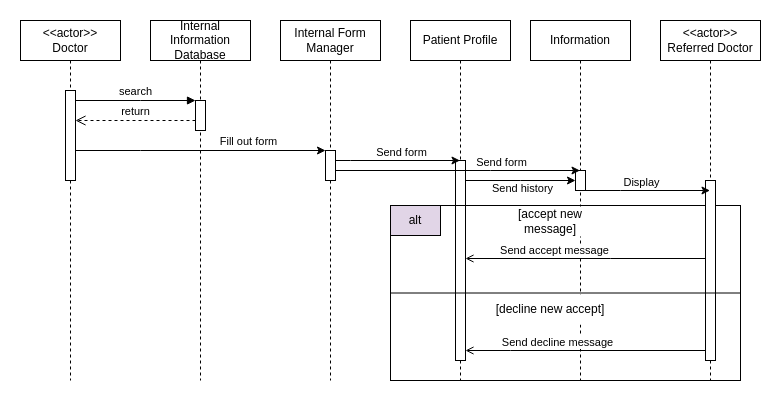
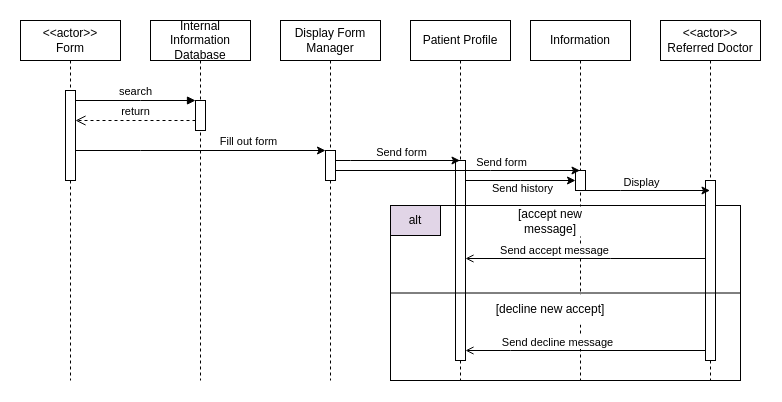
  <mxCell id="0" />
  <mxCell id="1" parent="0" />
- <mxCell id="2" value="&amp;lt;&amp;lt;actor&amp;gt;&amp;gt;&lt;br&gt;Doctor" style="shape=umlLifeline;perimeter=lifelinePerimeter;whiteSpace=wrap;html=1;container=0;dropTarget=0;collapsible=0;recursiveResize=0;outlineConnect=0;portConstraint=eastwest;newEdgeStyle={&quot;edgeStyle&quot;:&quot;elbowEdgeStyle&quot;,&quot;elbow&quot;:&quot;vertical&quot;,&quot;curved&quot;:0,&quot;rounded&quot;:0};" parent="1" vertex="1"><mxGeometry x="20" y="20" width="100" height="360" as="geometry" /></mxCell>
+ <mxCell id="2" value="&amp;lt;&amp;lt;actor&amp;gt;&amp;gt;&lt;br&gt;Form" style="shape=umlLifeline;perimeter=lifelinePerimeter;whiteSpace=wrap;html=1;container=0;dropTarget=0;collapsible=0;recursiveResize=0;outlineConnect=0;portConstraint=eastwest;newEdgeStyle={&quot;edgeStyle&quot;:&quot;elbowEdgeStyle&quot;,&quot;elbow&quot;:&quot;vertical&quot;,&quot;curved&quot;:0,&quot;rounded&quot;:0};" parent="1" vertex="1"><mxGeometry x="20" y="20" width="100" height="360" as="geometry" /></mxCell>
  <mxCell id="3" value="" style="html=1;points=[];perimeter=orthogonalPerimeter;outlineConnect=0;targetShapes=umlLifeline;portConstraint=eastwest;newEdgeStyle={&quot;edgeStyle&quot;:&quot;elbowEdgeStyle&quot;,&quot;elbow&quot;:&quot;vertical&quot;,&quot;curved&quot;:0,&quot;rounded&quot;:0};" parent="2" vertex="1"><mxGeometry x="45" y="70" width="10" height="90" as="geometry" /></mxCell>
  <mxCell id="4" value="Internal Information Database" style="shape=umlLifeline;perimeter=lifelinePerimeter;whiteSpace=wrap;html=1;container=0;dropTarget=0;collapsible=0;recursiveResize=0;outlineConnect=0;portConstraint=eastwest;newEdgeStyle={&quot;edgeStyle&quot;:&quot;elbowEdgeStyle&quot;,&quot;elbow&quot;:&quot;vertical&quot;,&quot;curved&quot;:0,&quot;rounded&quot;:0};" parent="1" vertex="1"><mxGeometry x="150" y="20" width="100" height="360" as="geometry" /></mxCell>
  <mxCell id="5" value="" style="html=1;points=[];perimeter=orthogonalPerimeter;outlineConnect=0;targetShapes=umlLifeline;portConstraint=eastwest;newEdgeStyle={&quot;edgeStyle&quot;:&quot;elbowEdgeStyle&quot;,&quot;elbow&quot;:&quot;vertical&quot;,&quot;curved&quot;:0,&quot;rounded&quot;:0};" parent="4" vertex="1"><mxGeometry x="45" y="80" width="10" height="30" as="geometry" /></mxCell>
  <mxCell id="6" value="search" style="html=1;verticalAlign=bottom;endArrow=block;edgeStyle=elbowEdgeStyle;elbow=vertical;curved=0;rounded=0;" parent="1" source="3" target="5" edge="1"><mxGeometry relative="1" as="geometry"><mxPoint x="155" y="110" as="sourcePoint" /><Array as="points"><mxPoint x="140" y="100" /></Array></mxGeometry></mxCell>
  <mxCell id="7" value="return" style="html=1;verticalAlign=bottom;endArrow=open;dashed=1;endSize=8;edgeStyle=elbowEdgeStyle;elbow=vertical;curved=0;rounded=0;" parent="1" source="5" target="3" edge="1"><mxGeometry relative="1" as="geometry"><mxPoint x="155" y="185" as="targetPoint" /><Array as="points"><mxPoint x="100" y="120" /><mxPoint x="150" y="260" /></Array></mxGeometry></mxCell>
- <mxCell id="8" value="Internal Form Manager" style="shape=umlLifeline;perimeter=lifelinePerimeter;whiteSpace=wrap;html=1;container=0;dropTarget=0;collapsible=0;recursiveResize=0;outlineConnect=0;portConstraint=eastwest;newEdgeStyle={&quot;edgeStyle&quot;:&quot;elbowEdgeStyle&quot;,&quot;elbow&quot;:&quot;vertical&quot;,&quot;curved&quot;:0,&quot;rounded&quot;:0};" parent="1" vertex="1"><mxGeometry x="280" y="20" width="100" height="360" as="geometry" /></mxCell>
+ <mxCell id="8" value="Display Form Manager" style="shape=umlLifeline;perimeter=lifelinePerimeter;whiteSpace=wrap;html=1;container=0;dropTarget=0;collapsible=0;recursiveResize=0;outlineConnect=0;portConstraint=eastwest;newEdgeStyle={&quot;edgeStyle&quot;:&quot;elbowEdgeStyle&quot;,&quot;elbow&quot;:&quot;vertical&quot;,&quot;curved&quot;:0,&quot;rounded&quot;:0};" parent="1" vertex="1"><mxGeometry x="280" y="20" width="100" height="360" as="geometry" /></mxCell>
  <mxCell id="9" value="" style="html=1;points=[];perimeter=orthogonalPerimeter;outlineConnect=0;targetShapes=umlLifeline;portConstraint=eastwest;newEdgeStyle={&quot;edgeStyle&quot;:&quot;elbowEdgeStyle&quot;,&quot;elbow&quot;:&quot;vertical&quot;,&quot;curved&quot;:0,&quot;rounded&quot;:0};" parent="8" vertex="1"><mxGeometry x="45" y="130" width="10" height="30" as="geometry" /></mxCell>
  <mxCell id="10" style="edgeStyle=orthogonalEdgeStyle;rounded=0;orthogonalLoop=1;jettySize=auto;html=1;" parent="1" source="3" target="9" edge="1"><mxGeometry relative="1" as="geometry"><Array as="points"><mxPoint x="140" y="150" /><mxPoint x="140" y="150" /></Array></mxGeometry></mxCell>
  <mxCell id="11" value="Fill out form" style="edgeLabel;html=1;align=center;verticalAlign=middle;resizable=0;points=[];" parent="10" vertex="1" connectable="0"><mxGeometry x="0.2" y="1" relative="1" as="geometry"><mxPoint x="22" y="-9" as="offset" /></mxGeometry></mxCell>
  <mxCell id="12" value="Patient Profile" style="shape=umlLifeline;perimeter=lifelinePerimeter;whiteSpace=wrap;html=1;container=0;dropTarget=0;collapsible=0;recursiveResize=0;outlineConnect=0;portConstraint=eastwest;newEdgeStyle={&quot;edgeStyle&quot;:&quot;elbowEdgeStyle&quot;,&quot;elbow&quot;:&quot;vertical&quot;,&quot;curved&quot;:0,&quot;rounded&quot;:0};" parent="1" vertex="1"><mxGeometry x="410" y="20" width="100" height="360" as="geometry" /></mxCell>
  <mxCell id="13" value="" style="html=1;points=[];perimeter=orthogonalPerimeter;outlineConnect=0;targetShapes=umlLifeline;portConstraint=eastwest;newEdgeStyle={&quot;edgeStyle&quot;:&quot;elbowEdgeStyle&quot;,&quot;elbow&quot;:&quot;vertical&quot;,&quot;curved&quot;:0,&quot;rounded&quot;:0};" parent="12" vertex="1"><mxGeometry x="45" y="140" width="10" height="200" as="geometry" /></mxCell>
  <mxCell id="14" value="" style="rounded=0;whiteSpace=wrap;html=1;strokeWidth=1;perimeterSpacing=0;strokeOpacity=100;fillOpacity=0;" parent="1" vertex="1"><mxGeometry x="390" y="205" width="350" height="175" as="geometry" /></mxCell>
  <mxCell id="15" value="alt" style="rounded=0;whiteSpace=wrap;html=1;fillColor=#e1d5e7;" parent="1" vertex="1"><mxGeometry x="390" y="205" width="50" height="30" as="geometry" /></mxCell>
  <mxCell id="16" value="" style="edgeStyle=orthogonalEdgeStyle;rounded=0;orthogonalLoop=1;jettySize=auto;html=1;" parent="1" source="9" target="12" edge="1"><mxGeometry relative="1" as="geometry"><Array as="points"><mxPoint x="350" y="160" /><mxPoint x="350" y="160" /></Array></mxGeometry></mxCell>
  <mxCell id="17" value="Send form" style="edgeLabel;html=1;align=center;verticalAlign=middle;resizable=0;points=[];" parent="16" vertex="1" connectable="0"><mxGeometry x="0.173" y="1" relative="1" as="geometry"><mxPoint x="-8" y="-8" as="offset" /></mxGeometry></mxCell>
  <mxCell id="18" value="Information" style="shape=umlLifeline;perimeter=lifelinePerimeter;whiteSpace=wrap;html=1;container=0;dropTarget=0;collapsible=0;recursiveResize=0;outlineConnect=0;portConstraint=eastwest;newEdgeStyle={&quot;edgeStyle&quot;:&quot;elbowEdgeStyle&quot;,&quot;elbow&quot;:&quot;vertical&quot;,&quot;curved&quot;:0,&quot;rounded&quot;:0};" parent="1" vertex="1"><mxGeometry x="530" y="20" width="100" height="360" as="geometry" /></mxCell>
  <mxCell id="19" value="" style="html=1;points=[];perimeter=orthogonalPerimeter;outlineConnect=0;targetShapes=umlLifeline;portConstraint=eastwest;newEdgeStyle={&quot;edgeStyle&quot;:&quot;elbowEdgeStyle&quot;,&quot;elbow&quot;:&quot;vertical&quot;,&quot;curved&quot;:0,&quot;rounded&quot;:0};" parent="18" vertex="1"><mxGeometry x="45" y="150" width="10" height="20" as="geometry" /></mxCell>
  <mxCell id="20" style="edgeStyle=orthogonalEdgeStyle;rounded=0;orthogonalLoop=1;jettySize=auto;html=1;" parent="1" source="9" target="18" edge="1"><mxGeometry relative="1" as="geometry"><Array as="points"><mxPoint x="490" y="170" /><mxPoint x="490" y="170" /></Array></mxGeometry></mxCell>
  <mxCell id="21" value="Send form" style="edgeLabel;html=1;align=center;verticalAlign=middle;resizable=0;points=[];" parent="20" vertex="1" connectable="0"><mxGeometry x="-0.321" y="-1" relative="1" as="geometry"><mxPoint x="82" y="-10" as="offset" /></mxGeometry></mxCell>
  <mxCell id="22" value="&amp;lt;&amp;lt;actor&amp;gt;&amp;gt;&lt;br&gt;Referred Doctor" style="shape=umlLifeline;perimeter=lifelinePerimeter;whiteSpace=wrap;html=1;container=0;dropTarget=0;collapsible=0;recursiveResize=0;outlineConnect=0;portConstraint=eastwest;newEdgeStyle={&quot;edgeStyle&quot;:&quot;elbowEdgeStyle&quot;,&quot;elbow&quot;:&quot;vertical&quot;,&quot;curved&quot;:0,&quot;rounded&quot;:0};" parent="1" vertex="1"><mxGeometry x="660" y="20" width="100" height="360" as="geometry" /></mxCell>
  <mxCell id="23" value="" style="html=1;points=[];perimeter=orthogonalPerimeter;outlineConnect=0;targetShapes=umlLifeline;portConstraint=eastwest;newEdgeStyle={&quot;edgeStyle&quot;:&quot;elbowEdgeStyle&quot;,&quot;elbow&quot;:&quot;vertical&quot;,&quot;curved&quot;:0,&quot;rounded&quot;:0};" parent="22" vertex="1"><mxGeometry x="45" y="160" width="10" height="180" as="geometry" /></mxCell>
  <mxCell id="24" style="edgeStyle=orthogonalEdgeStyle;rounded=0;orthogonalLoop=1;jettySize=auto;html=1;" parent="1" source="19" target="22" edge="1"><mxGeometry relative="1" as="geometry"><Array as="points"><mxPoint x="620" y="190" /><mxPoint x="620" y="190" /></Array></mxGeometry></mxCell>
  <mxCell id="25" value="Display" style="edgeLabel;html=1;align=center;verticalAlign=middle;resizable=0;points=[];" parent="24" vertex="1" connectable="0"><mxGeometry x="0.317" relative="1" as="geometry"><mxPoint x="-27" y="-9" as="offset" /></mxGeometry></mxCell>
  <mxCell id="26" value="" style="endArrow=none;html=1;rounded=0;exitX=0;exitY=0.5;exitDx=0;exitDy=0;entryX=1;entryY=0.5;entryDx=0;entryDy=0;" parent="1" source="14" target="14" edge="1"><mxGeometry width="50" height="50" relative="1" as="geometry"><mxPoint x="360" y="370" as="sourcePoint" /><mxPoint x="410" y="320" as="targetPoint" /></mxGeometry></mxCell>
  <mxCell id="27" value="[accept new message]" style="rounded=0;whiteSpace=wrap;html=1;strokeWidth=1;fillOpacity=100;strokeOpacity=0;" parent="1" vertex="1"><mxGeometry x="490" y="206" width="120" height="30" as="geometry" /></mxCell>
  <mxCell id="28" value="[decline new accept]" style="rounded=0;whiteSpace=wrap;html=1;strokeWidth=1;fillOpacity=100;strokeOpacity=0;" parent="1" vertex="1"><mxGeometry x="490" y="294" width="120" height="30" as="geometry" /></mxCell>
  <mxCell id="29" style="edgeStyle=orthogonalEdgeStyle;rounded=0;orthogonalLoop=1;jettySize=auto;html=1;" parent="1" source="13" target="19" edge="1"><mxGeometry relative="1" as="geometry"><Array as="points"><mxPoint x="520" y="180" /><mxPoint x="520" y="180" /></Array></mxGeometry></mxCell>
  <mxCell id="30" value="Send history" style="edgeLabel;html=1;align=center;verticalAlign=middle;resizable=0;points=[];" parent="29" vertex="1" connectable="0"><mxGeometry x="0.182" y="-1" relative="1" as="geometry"><mxPoint x="-9" y="6" as="offset" /></mxGeometry></mxCell>
  <mxCell id="31" style="edgeStyle=orthogonalEdgeStyle;rounded=0;orthogonalLoop=1;jettySize=auto;html=1;endArrow=open;endFill=0;" parent="1" source="23" target="13" edge="1"><mxGeometry relative="1" as="geometry"><Array as="points"><mxPoint x="610" y="258" /><mxPoint x="610" y="258" /></Array></mxGeometry></mxCell>
  <mxCell id="32" value="Send accept message" style="edgeLabel;html=1;align=center;verticalAlign=middle;resizable=0;points=[];" parent="31" vertex="1" connectable="0"><mxGeometry x="0.267" y="2" relative="1" as="geometry"><mxPoint y="-11" as="offset" /></mxGeometry></mxCell>
  <mxCell id="33" style="edgeStyle=orthogonalEdgeStyle;rounded=0;orthogonalLoop=1;jettySize=auto;html=1;endArrow=open;endFill=0;" parent="1" source="23" target="13" edge="1"><mxGeometry relative="1" as="geometry"><Array as="points"><mxPoint x="510" y="350" /><mxPoint x="510" y="350" /></Array></mxGeometry></mxCell>
  <mxCell id="34" value="Send decline message" style="edgeLabel;html=1;align=center;verticalAlign=middle;resizable=0;points=[];" parent="33" vertex="1" connectable="0"><mxGeometry x="0.242" y="3" relative="1" as="geometry"><mxPoint y="-12" as="offset" /></mxGeometry></mxCell>
